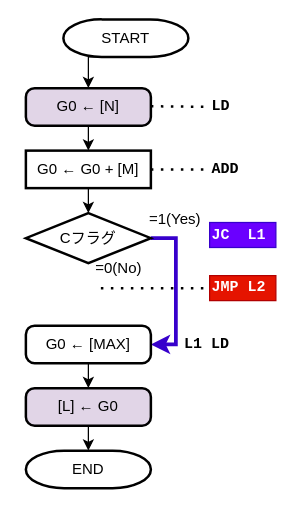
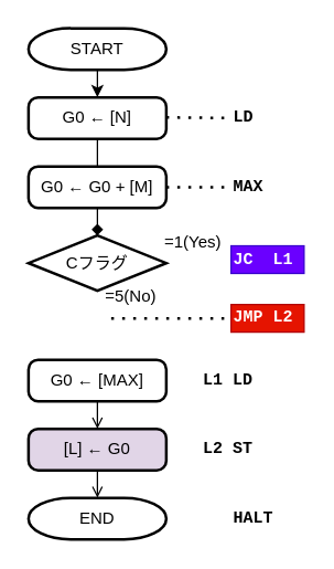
  <mxCell id="0" />
  <mxCell id="1" parent="0" />
  <mxCell id="2" style="edgeStyle=orthogonalEdgeStyle;rounded=0;orthogonalLoop=1;jettySize=auto;html=1;exitX=0.5;exitY=1;exitDx=0;exitDy=0;exitPerimeter=0;entryX=0.5;entryY=0;entryDx=0;entryDy=0;" parent="1" source="3" target="5" edge="1"><mxGeometry relative="1" as="geometry" /></mxCell>
- <mxCell id="3" value="START" style="strokeWidth=2;html=1;shape=mxgraph.flowchart.terminator;whiteSpace=wrap;" parent="1" vertex="1"><mxGeometry x="50" y="15" width="100" height="30" as="geometry" /></mxCell>
- <mxCell id="4" style="edgeStyle=orthogonalEdgeStyle;rounded=0;orthogonalLoop=1;jettySize=auto;html=1;exitX=0.5;exitY=1;exitDx=0;exitDy=0;entryX=0.5;entryY=0;entryDx=0;entryDy=0;" parent="1" source="5" target="7" edge="1"><mxGeometry relative="1" as="geometry" /></mxCell>
- <mxCell id="5" value="G0 ← [N]" style="rounded=1;whiteSpace=wrap;html=1;absoluteArcSize=1;arcSize=14;strokeWidth=2;fillColor=#e1d5e7;" parent="1" vertex="1"><mxGeometry x="20" y="70" width="100" height="30" as="geometry" /></mxCell>
- <mxCell id="6" style="edgeStyle=orthogonalEdgeStyle;rounded=0;orthogonalLoop=1;jettySize=auto;html=1;exitX=0.5;exitY=1;exitDx=0;exitDy=0;entryX=0.5;entryY=0;entryDx=0;entryDy=0;entryPerimeter=0;" parent="1" source="7" target="9" edge="1"><mxGeometry relative="1" as="geometry" /></mxCell>
- <mxCell id="7" value="G0 ← G0 + [M]" style="whiteSpace=wrap;html=1;absoluteArcSize=1;arcSize=14;strokeWidth=2;rounded=0;" parent="1" vertex="1"><mxGeometry x="20" y="120" width="100" height="30" as="geometry" /></mxCell>
- <mxCell id="8" style="edgeStyle=orthogonalEdgeStyle;rounded=0;orthogonalLoop=1;jettySize=auto;html=1;exitX=1;exitY=0.5;exitDx=0;exitDy=0;exitPerimeter=0;entryX=1;entryY=0.5;entryDx=0;entryDy=0;strokeWidth=3;fontFamily=Courier New;fontSize=12;fillColor=#6a00ff;strokeColor=#3700CC;" edge="1" parent="1" source="9" target="12"><mxGeometry relative="1" as="geometry" /></mxCell>
+ <mxCell id="3" value="START" style="strokeWidth=2;html=1;shape=mxgraph.flowchart.terminator;whiteSpace=wrap;" parent="1" vertex="1"><mxGeometry x="20" y="20" width="100" height="30" as="geometry" /></mxCell>
+ <mxCell id="4" style="edgeStyle=orthogonalEdgeStyle;rounded=0;orthogonalLoop=1;jettySize=auto;html=1;exitX=0.5;exitY=1;exitDx=0;exitDy=0;entryX=0.5;entryY=0;entryDx=0;entryDy=0;endArrow=none;" parent="1" source="5" target="7" edge="1"><mxGeometry relative="1" as="geometry" /></mxCell>
+ <mxCell id="5" value="G0 ← [N]" style="rounded=1;whiteSpace=wrap;html=1;absoluteArcSize=1;arcSize=14;strokeWidth=2;" parent="1" vertex="1"><mxGeometry x="20" y="70" width="100" height="30" as="geometry" /></mxCell>
+ <mxCell id="6" style="edgeStyle=orthogonalEdgeStyle;rounded=0;orthogonalLoop=1;jettySize=auto;html=1;exitX=0.5;exitY=1;exitDx=0;exitDy=0;entryX=0.5;entryY=0;entryDx=0;entryDy=0;entryPerimeter=0;endArrow=diamond;" parent="1" source="7" target="9" edge="1"><mxGeometry relative="1" as="geometry" /></mxCell>
+ <mxCell id="7" value="G0 ← G0 + [M]" style="rounded=1;whiteSpace=wrap;html=1;absoluteArcSize=1;arcSize=14;strokeWidth=2;" parent="1" vertex="1"><mxGeometry x="20" y="120" width="100" height="30" as="geometry" /></mxCell>
  <mxCell id="9" value="Cフラグ" style="strokeWidth=2;html=1;shape=mxgraph.flowchart.decision;whiteSpace=wrap;" parent="1" vertex="1"><mxGeometry x="20" y="170" width="100" height="40" as="geometry" /></mxCell>
- <mxCell id="10" value="=0(No)" style="text;html=1;strokeColor=none;fillColor=none;align=left;verticalAlign=middle;whiteSpace=wrap;rounded=0;" parent="1" vertex="1"><mxGeometry x="74" y="204" width="40" height="20" as="geometry" /></mxCell>
- <mxCell id="11" style="edgeStyle=orthogonalEdgeStyle;rounded=0;orthogonalLoop=1;jettySize=auto;html=1;exitX=0.5;exitY=1;exitDx=0;exitDy=0;entryX=0.5;entryY=0;entryDx=0;entryDy=0;" parent="1" source="12" target="14" edge="1"><mxGeometry relative="1" as="geometry" /></mxCell>
+ <mxCell id="10" value="=5(No)" style="text;html=1;strokeColor=none;fillColor=none;align=left;verticalAlign=middle;whiteSpace=wrap;rounded=0;" parent="1" vertex="1"><mxGeometry x="74" y="204" width="40" height="20" as="geometry" /></mxCell>
+ <mxCell id="11" style="edgeStyle=orthogonalEdgeStyle;rounded=0;orthogonalLoop=1;jettySize=auto;html=1;exitX=0.5;exitY=1;exitDx=0;exitDy=0;entryX=0.5;entryY=0;entryDx=0;entryDy=0;endArrow=open;" parent="1" source="12" target="14" edge="1"><mxGeometry relative="1" as="geometry" /></mxCell>
  <mxCell id="12" value="G0 ← [MAX]" style="rounded=1;whiteSpace=wrap;html=1;absoluteArcSize=1;arcSize=14;strokeWidth=2;" parent="1" vertex="1"><mxGeometry x="20" y="260" width="100" height="30" as="geometry" /></mxCell>
- <mxCell id="13" style="edgeStyle=orthogonalEdgeStyle;rounded=0;orthogonalLoop=1;jettySize=auto;html=1;exitX=0.5;exitY=1;exitDx=0;exitDy=0;entryX=0.5;entryY=0;entryDx=0;entryDy=0;entryPerimeter=0;" parent="1" source="14" target="15" edge="1"><mxGeometry relative="1" as="geometry" /></mxCell>
+ <mxCell id="13" style="edgeStyle=orthogonalEdgeStyle;rounded=0;orthogonalLoop=1;jettySize=auto;html=1;exitX=0.5;exitY=1;exitDx=0;exitDy=0;entryX=0.5;entryY=0;entryDx=0;entryDy=0;entryPerimeter=0;endArrow=open;" parent="1" source="14" target="15" edge="1"><mxGeometry relative="1" as="geometry" /></mxCell>
  <mxCell id="14" value="[L] ← G0" style="rounded=1;whiteSpace=wrap;html=1;absoluteArcSize=1;arcSize=14;strokeWidth=2;fillColor=#e1d5e7;" parent="1" vertex="1"><mxGeometry x="20" y="310" width="100" height="30" as="geometry" /></mxCell>
  <mxCell id="15" value="END" style="strokeWidth=2;html=1;shape=mxgraph.flowchart.terminator;whiteSpace=wrap;" parent="1" vertex="1"><mxGeometry x="20" y="360" width="100" height="30" as="geometry" /></mxCell>
  <mxCell id="16" value="=1(Yes)" style="text;html=1;strokeColor=none;fillColor=none;align=left;verticalAlign=middle;whiteSpace=wrap;rounded=0;" parent="1" vertex="1"><mxGeometry x="117" y="165" width="50" height="20" as="geometry" /></mxCell>
  <mxCell id="17" value="LD" style="text;html=1;strokeColor=none;fillColor=none;align=left;verticalAlign=middle;whiteSpace=wrap;rounded=0;fontFamily=Courier New;fontStyle=1" vertex="1" parent="1"><mxGeometry x="167" y="75" width="40" height="20" as="geometry" /></mxCell>
- <mxCell id="18" value="ADD" style="text;html=1;strokeColor=none;fillColor=none;align=left;verticalAlign=middle;whiteSpace=wrap;rounded=0;fontFamily=Courier New;fontStyle=1" vertex="1" parent="1"><mxGeometry x="167" y="125" width="40" height="20" as="geometry" /></mxCell>
+ <mxCell id="18" value="MAX" style="text;html=1;strokeColor=none;fillColor=none;align=left;verticalAlign=middle;whiteSpace=wrap;rounded=0;fontFamily=Courier New;fontStyle=1" vertex="1" parent="1"><mxGeometry x="167" y="125" width="40" height="20" as="geometry" /></mxCell>
  <mxCell id="19" value="JC&amp;nbsp; L1" style="text;html=1;strokeColor=#3700CC;fillColor=#6a00ff;align=left;verticalAlign=middle;whiteSpace=wrap;rounded=0;fontFamily=Courier New;fontStyle=1;fontColor=#ffffff;" vertex="1" parent="1"><mxGeometry x="167" y="177.5" width="53" height="20" as="geometry" /></mxCell>
  <mxCell id="20" value="L1 LD" style="text;html=1;strokeColor=none;fillColor=none;align=left;verticalAlign=middle;whiteSpace=wrap;rounded=0;fontFamily=Courier New;fontStyle=1" vertex="1" parent="1"><mxGeometry x="145" y="265" width="53" height="20" as="geometry" /></mxCell>
  <mxCell id="21" value="JMP L2" style="text;html=1;strokeColor=#B20000;fillColor=#e51400;align=left;verticalAlign=middle;whiteSpace=wrap;rounded=0;fontFamily=Courier New;fontStyle=1;fontColor=#ffffff;" vertex="1" parent="1"><mxGeometry x="167" y="220" width="53" height="20" as="geometry" /></mxCell>
  <mxCell id="22" value="" style="endArrow=none;dashed=1;html=1;dashPattern=1 3;strokeWidth=2;fontFamily=Courier New;entryX=0;entryY=0.5;entryDx=0;entryDy=0;" edge="1" parent="1" target="21"><mxGeometry width="50" height="50" relative="1" as="geometry"><mxPoint x="80" y="230" as="sourcePoint" /><mxPoint x="160" y="230" as="targetPoint" /></mxGeometry></mxCell>
  <mxCell id="23" value="" style="endArrow=none;dashed=1;html=1;dashPattern=1 3;strokeWidth=2;fontFamily=Courier New;entryX=0;entryY=0.5;entryDx=0;entryDy=0;" edge="1" parent="1" target="17"><mxGeometry width="50" height="50" relative="1" as="geometry"><mxPoint x="120" y="84.5" as="sourcePoint" /><mxPoint x="160" y="85" as="targetPoint" /></mxGeometry></mxCell>
  <mxCell id="24" value="" style="endArrow=none;dashed=1;html=1;dashPattern=1 3;strokeWidth=2;fontFamily=Courier New;entryX=0;entryY=0.5;entryDx=0;entryDy=0;exitX=1;exitY=0.5;exitDx=0;exitDy=0;" edge="1" parent="1" source="7" target="18"><mxGeometry width="50" height="50" relative="1" as="geometry"><mxPoint x="130" y="94.5" as="sourcePoint" /><mxPoint x="177" y="95" as="targetPoint" /></mxGeometry></mxCell>
+ <mxCell id="25" value="L2 ST" style="text;html=1;strokeColor=none;fillColor=none;align=left;verticalAlign=middle;whiteSpace=wrap;rounded=0;fontFamily=Courier New;fontStyle=1" vertex="1" parent="1"><mxGeometry x="145" y="315" width="53" height="20" as="geometry" /></mxCell>
+ <mxCell id="26" value="HALT" style="text;html=1;strokeColor=none;fillColor=none;align=left;verticalAlign=middle;whiteSpace=wrap;rounded=0;fontFamily=Courier New;fontStyle=1" vertex="1" parent="1"><mxGeometry x="167" y="365" width="40" height="20" as="geometry" /></mxCell>
